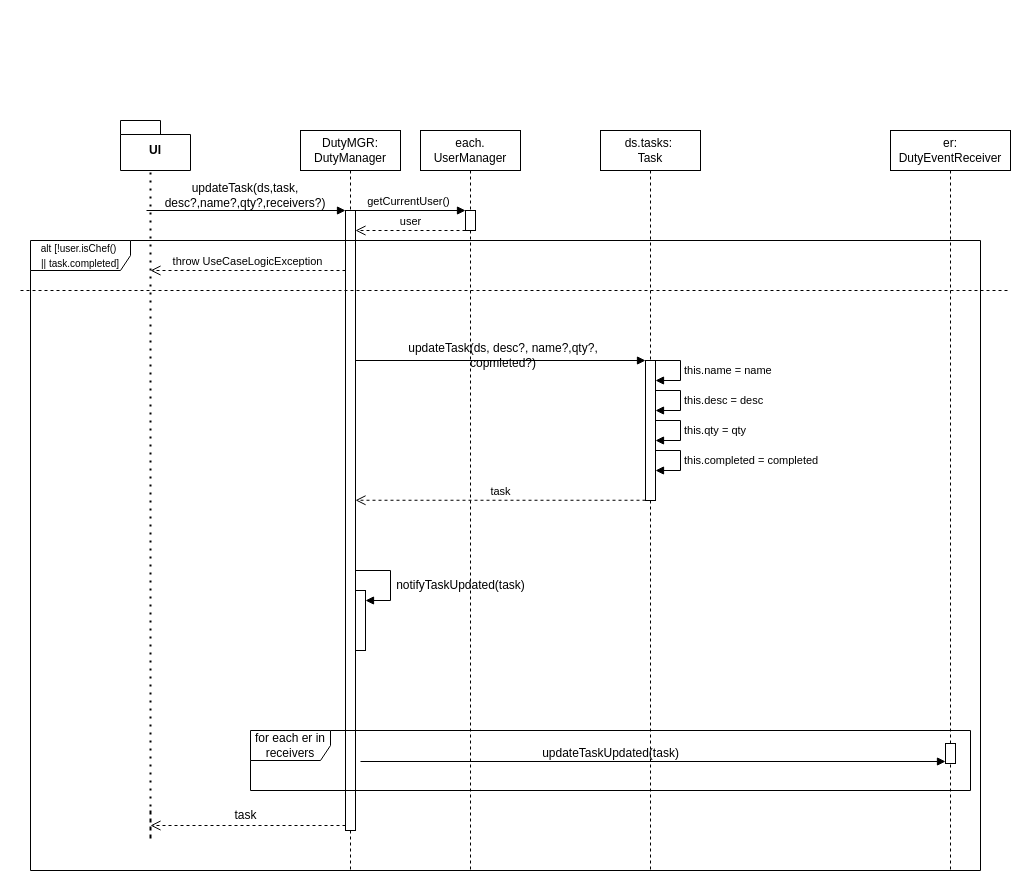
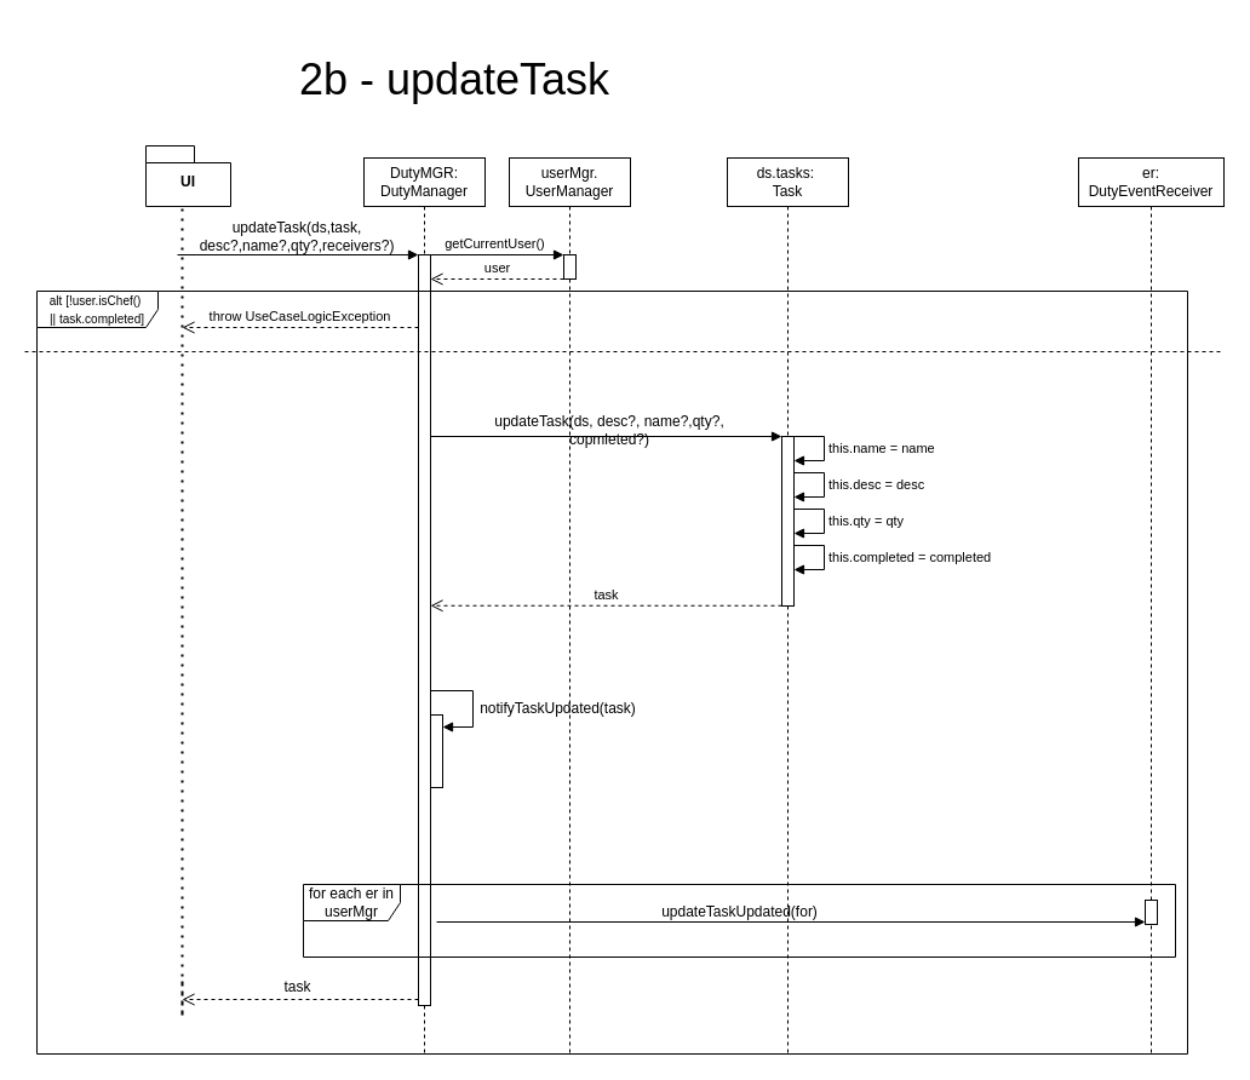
  <mxCell id="0" />
  <mxCell id="1" parent="0" />
  <mxCell id="2" value="UI" style="shape=folder;fontStyle=1;spacingTop=10;tabWidth=40;tabHeight=14;tabPosition=left;html=1;whiteSpace=wrap;" vertex="1" parent="1"><mxGeometry x="120" y="120" width="70" height="50" as="geometry" /></mxCell>
  <mxCell id="3" value="" style="endArrow=none;dashed=1;html=1;dashPattern=1 3;strokeWidth=2;rounded=0;entryX=0.5;entryY=1;entryDx=0;entryDy=0;entryPerimeter=0;" edge="1" parent="1"><mxGeometry width="50" height="50" relative="1" as="geometry"><mxPoint x="150" y="810" as="sourcePoint" /><mxPoint x="150" y="170" as="targetPoint" /><Array as="points"><mxPoint x="150" y="840" /></Array></mxGeometry></mxCell>
  <mxCell id="4" value="DutyMGR:&lt;div&gt;DutyManager&lt;/div&gt;" style="shape=umlLifeline;perimeter=lifelinePerimeter;whiteSpace=wrap;html=1;container=1;dropTarget=0;collapsible=0;recursiveResize=0;outlineConnect=0;portConstraint=eastwest;newEdgeStyle={&quot;curved&quot;:0,&quot;rounded&quot;:0};" vertex="1" parent="1"><mxGeometry x="300" y="130" width="100" height="740" as="geometry" /></mxCell>
  <mxCell id="5" value="" style="html=1;points=[[0,0,0,0,5],[0,1,0,0,-5],[1,0,0,0,5],[1,1,0,0,-5]];perimeter=orthogonalPerimeter;outlineConnect=0;targetShapes=umlLifeline;portConstraint=eastwest;newEdgeStyle={&quot;curved&quot;:0,&quot;rounded&quot;:0};" vertex="1" parent="4"><mxGeometry x="45" y="80" width="10" height="620" as="geometry" /></mxCell>
  <mxCell id="6" value="" style="html=1;verticalAlign=bottom;endArrow=open;dashed=1;endSize=8;curved=0;rounded=0;exitX=0;exitY=1;exitDx=0;exitDy=-5;" edge="1" parent="4" source="5"><mxGeometry relative="1" as="geometry"><mxPoint x="-150" y="695" as="targetPoint" /></mxGeometry></mxCell>
  <mxCell id="7" value="" style="html=1;points=[[0,0,0,0,5],[0,1,0,0,-5],[1,0,0,0,5],[1,1,0,0,-5]];perimeter=orthogonalPerimeter;outlineConnect=0;targetShapes=umlLifeline;portConstraint=eastwest;newEdgeStyle={&quot;curved&quot;:0,&quot;rounded&quot;:0};" vertex="1" parent="4"><mxGeometry x="55" y="460" width="10" height="60" as="geometry" /></mxCell>
  <mxCell id="8" value="" style="html=1;align=left;spacingLeft=2;endArrow=block;rounded=0;edgeStyle=orthogonalEdgeStyle;curved=0;rounded=0;" edge="1" parent="4" target="7"><mxGeometry relative="1" as="geometry"><mxPoint x="55" y="410" as="sourcePoint" /><Array as="points"><mxPoint x="55" y="440" /><mxPoint x="90" y="440" /><mxPoint x="90" y="470" /></Array></mxGeometry></mxCell>
  <mxCell id="9" value="" style="html=1;verticalAlign=bottom;endArrow=block;curved=0;rounded=0;" edge="1" parent="1"><mxGeometry relative="1" as="geometry"><mxPoint x="355" y="360" as="sourcePoint" /><mxPoint x="645" y="360" as="targetPoint" /><mxPoint as="offset" /></mxGeometry></mxCell>
  <mxCell id="10" value="ds.tasks:&amp;nbsp;&lt;div&gt;Task&lt;/div&gt;" style="shape=umlLifeline;perimeter=lifelinePerimeter;whiteSpace=wrap;html=1;container=1;dropTarget=0;collapsible=0;recursiveResize=0;outlineConnect=0;portConstraint=eastwest;newEdgeStyle={&quot;curved&quot;:0,&quot;rounded&quot;:0};" vertex="1" parent="1"><mxGeometry x="600" y="130" width="100" height="740" as="geometry" /></mxCell>
  <mxCell id="11" value="" style="html=1;points=[[0,0,0,0,5],[0,1,0,0,-5],[1,0,0,0,5],[1,1,0,0,-5]];perimeter=orthogonalPerimeter;outlineConnect=0;targetShapes=umlLifeline;portConstraint=eastwest;newEdgeStyle={&quot;curved&quot;:0,&quot;rounded&quot;:0};" vertex="1" parent="10"><mxGeometry x="45" y="230" width="10" height="140" as="geometry" /></mxCell>
  <mxCell id="12" value="this.name = name" style="html=1;align=left;spacingLeft=2;endArrow=block;rounded=0;edgeStyle=orthogonalEdgeStyle;curved=0;rounded=0;" edge="1" parent="10"><mxGeometry relative="1" as="geometry"><mxPoint x="55" y="230" as="sourcePoint" /><Array as="points"><mxPoint x="80" y="230" /><mxPoint x="80" y="250" /></Array><mxPoint x="55" y="250" as="targetPoint" /></mxGeometry></mxCell>
  <mxCell id="13" value="er:&lt;div&gt;DutyEventReceiver&lt;/div&gt;" style="shape=umlLifeline;perimeter=lifelinePerimeter;whiteSpace=wrap;html=1;container=1;dropTarget=0;collapsible=0;recursiveResize=0;outlineConnect=0;portConstraint=eastwest;newEdgeStyle={&quot;curved&quot;:0,&quot;rounded&quot;:0};" vertex="1" parent="1"><mxGeometry x="890" y="130" width="120" height="740" as="geometry" /></mxCell>
  <mxCell id="14" value="" style="html=1;points=[[0,0,0,0,5],[0,1,0,0,-5],[1,0,0,0,5],[1,1,0,0,-5]];perimeter=orthogonalPerimeter;outlineConnect=0;targetShapes=umlLifeline;portConstraint=eastwest;newEdgeStyle={&quot;curved&quot;:0,&quot;rounded&quot;:0};" vertex="1" parent="13"><mxGeometry x="55" y="613" width="10" height="20" as="geometry" /></mxCell>
  <mxCell id="15" value="" style="html=1;verticalAlign=bottom;endArrow=block;curved=0;rounded=0;" edge="1" parent="1" target="14"><mxGeometry relative="1" as="geometry"><mxPoint x="360" y="761" as="sourcePoint" /><mxPoint x="1170" y="760" as="targetPoint" /></mxGeometry></mxCell>
  <mxCell id="16" value="&lt;font style=&quot;font-size: 10px;&quot;&gt;alt [!user.isChef()&amp;nbsp;&lt;/font&gt;&lt;div&gt;&lt;font style=&quot;font-size: 10px;&quot;&gt;|| task.completed]&lt;/font&gt;&lt;/div&gt;" style="shape=umlFrame;whiteSpace=wrap;html=1;pointerEvents=0;width=100;height=30;" vertex="1" parent="1"><mxGeometry y="240" width="950" height="630" as="geometry" x="30" /></mxCell>
  <mxCell id="17" value="" style="endArrow=none;dashed=1;html=1;rounded=0;" edge="1" parent="1"><mxGeometry width="50" height="50" relative="1" as="geometry"><mxPoint x="20" y="290" as="sourcePoint" /><mxPoint x="1010" y="290" as="targetPoint" /></mxGeometry></mxCell>
- <mxCell id="18" value="for each er in receivers" style="shape=umlFrame;whiteSpace=wrap;html=1;pointerEvents=0;width=80;height=30;" vertex="1" parent="1"><mxGeometry x="250" y="730" width="720" height="60" as="geometry" /></mxCell>
+ <mxCell id="18" value="for each er in userMgr" style="shape=umlFrame;whiteSpace=wrap;html=1;pointerEvents=0;width=80;height=30;" vertex="1" parent="1"><mxGeometry x="250" y="730" width="720" height="60" as="geometry" /></mxCell>
+ <mxCell id="19" value="&lt;font style=&quot;font-size: 36px;&quot;&gt;2b - updateTask&lt;/font&gt;" style="text;html=1;align=center;verticalAlign=middle;whiteSpace=wrap;rounded=0;" vertex="1" parent="1"><mxGeometry y="20" width="690" height="90" as="geometry" x="30" /></mxCell>
  <mxCell id="20" value="updateTask(ds,task, desc?,name?,qty?,receivers?)" style="text;html=1;align=center;verticalAlign=middle;whiteSpace=wrap;rounded=0;" vertex="1" parent="1"><mxGeometry x="160" y="180" width="170" height="30" as="geometry" /></mxCell>
  <mxCell id="21" value="updateTask(ds, desc?, name?,qty?, copmleted?)" style="text;html=1;align=center;verticalAlign=middle;whiteSpace=wrap;rounded=0;" vertex="1" parent="1"><mxGeometry x="400" y="340" width="206" height="30" as="geometry" /></mxCell>
  <mxCell id="22" value="" style="dashed=0;outlineConnect=0;html=1;align=center;labelPosition=center;verticalLabelPosition=bottom;verticalAlign=top;shape=mxgraph.webicons.stackoverflow;gradientColor=#DFDEDE" vertex="1" parent="1"><mxGeometry x="250" y="700" height="28.5" as="geometry" /></mxCell>
  <mxCell id="23" value="notifyTaskUpdated(task)" style="text;html=1;align=center;verticalAlign=middle;resizable=0;points=[];autosize=1;strokeColor=none;fillColor=none;" vertex="1" parent="1"><mxGeometry x="385" y="570" width="150" height="30" as="geometry" /></mxCell>
- <mxCell id="24" value="updateTaskUpdated(task)" style="text;html=1;align=center;verticalAlign=middle;resizable=0;points=[];autosize=1;strokeColor=none;fillColor=none;" vertex="1" parent="1"><mxGeometry x="530" y="738" width="160" height="30" as="geometry" /></mxCell>
+ <mxCell id="24" value="updateTaskUpdated(for)" style="text;html=1;align=center;verticalAlign=middle;resizable=0;points=[];autosize=1;strokeColor=none;fillColor=none;" vertex="1" parent="1"><mxGeometry x="530" y="738" width="160" height="30" as="geometry" /></mxCell>
  <mxCell id="25" value="task" style="text;html=1;align=center;verticalAlign=middle;resizable=0;points=[];autosize=1;strokeColor=none;fillColor=none;" vertex="1" parent="1"><mxGeometry x="220" y="800" width="50" height="30" as="geometry" /></mxCell>
  <mxCell id="26" value="" style="html=1;verticalAlign=bottom;endArrow=block;curved=0;rounded=0;entryX=0;entryY=0;entryDx=0;entryDy=5;" edge="1" parent="1"><mxGeometry relative="1" as="geometry"><mxPoint x="146" y="210" as="sourcePoint" /><mxPoint x="345" y="210" as="targetPoint" /></mxGeometry></mxCell>
  <mxCell id="27" value="getCurrentUser()" style="html=1;verticalAlign=bottom;endArrow=block;curved=0;rounded=0;" edge="1" parent="1" target="29"><mxGeometry width="80" relative="1" as="geometry"><mxPoint x="350" y="210" as="sourcePoint" /><mxPoint x="430" y="210" as="targetPoint" /></mxGeometry></mxCell>
- <mxCell id="28" value="each.&lt;div&gt;UserManager&lt;/div&gt;" style="shape=umlLifeline;perimeter=lifelinePerimeter;whiteSpace=wrap;html=1;container=1;dropTarget=0;collapsible=0;recursiveResize=0;outlineConnect=0;portConstraint=eastwest;newEdgeStyle={&quot;curved&quot;:0,&quot;rounded&quot;:0};" vertex="1" parent="1"><mxGeometry x="420" y="130" width="100" height="740" as="geometry" /></mxCell>
+ <mxCell id="28" value="userMgr.&lt;div&gt;UserManager&lt;/div&gt;" style="shape=umlLifeline;perimeter=lifelinePerimeter;whiteSpace=wrap;html=1;container=1;dropTarget=0;collapsible=0;recursiveResize=0;outlineConnect=0;portConstraint=eastwest;newEdgeStyle={&quot;curved&quot;:0,&quot;rounded&quot;:0};" vertex="1" parent="1"><mxGeometry x="420" y="130" width="100" height="740" as="geometry" /></mxCell>
  <mxCell id="29" value="" style="html=1;points=[[0,0,0,0,5],[0,1,0,0,-5],[1,0,0,0,5],[1,1,0,0,-5]];perimeter=orthogonalPerimeter;outlineConnect=0;targetShapes=umlLifeline;portConstraint=eastwest;newEdgeStyle={&quot;curved&quot;:0,&quot;rounded&quot;:0};" vertex="1" parent="28"><mxGeometry x="45" y="80" width="10" height="20" as="geometry" /></mxCell>
  <mxCell id="30" value="user" style="html=1;verticalAlign=bottom;endArrow=open;dashed=1;endSize=8;curved=0;rounded=0;" edge="1" parent="1"><mxGeometry relative="1" as="geometry"><mxPoint x="465" y="230" as="sourcePoint" /><mxPoint x="355" y="230" as="targetPoint" /></mxGeometry></mxCell>
  <mxCell id="31" value="throw UseCaseLogicException" style="html=1;verticalAlign=bottom;endArrow=open;dashed=1;endSize=8;curved=0;rounded=0;" edge="1" parent="1" source="5"><mxGeometry relative="1" as="geometry"><mxPoint x="270" y="270" as="sourcePoint" /><mxPoint x="150" y="270" as="targetPoint" /></mxGeometry></mxCell>
  <mxCell id="32" value="this.desc = desc" style="html=1;align=left;spacingLeft=2;endArrow=block;rounded=0;edgeStyle=orthogonalEdgeStyle;curved=0;rounded=0;" edge="1" parent="1"><mxGeometry relative="1" as="geometry"><mxPoint x="655" y="390" as="sourcePoint" /><Array as="points"><mxPoint x="680" y="390" /><mxPoint x="680" y="410" /></Array><mxPoint x="655" y="410" as="targetPoint" /></mxGeometry></mxCell>
  <mxCell id="33" value="this.qty = qty" style="html=1;align=left;spacingLeft=2;endArrow=block;rounded=0;edgeStyle=orthogonalEdgeStyle;curved=0;rounded=0;" edge="1" parent="1"><mxGeometry relative="1" as="geometry"><mxPoint x="655" y="420" as="sourcePoint" /><Array as="points"><mxPoint x="680" y="420" /><mxPoint x="680" y="440" /></Array><mxPoint x="655" y="440" as="targetPoint" /></mxGeometry></mxCell>
  <mxCell id="34" value="this.completed = completed" style="html=1;align=left;spacingLeft=2;endArrow=block;rounded=0;edgeStyle=orthogonalEdgeStyle;curved=0;rounded=0;" edge="1" parent="1"><mxGeometry relative="1" as="geometry"><mxPoint x="655" y="450" as="sourcePoint" /><Array as="points"><mxPoint x="680" y="450" /><mxPoint x="680" y="470" /></Array><mxPoint x="655" y="470" as="targetPoint" /></mxGeometry></mxCell>
  <mxCell id="35" value="task" style="html=1;verticalAlign=bottom;endArrow=open;dashed=1;endSize=8;curved=0;rounded=0;" edge="1" parent="1"><mxGeometry relative="1" as="geometry"><mxPoint x="645" y="499.76" as="sourcePoint" /><mxPoint x="355" y="499.76" as="targetPoint" /></mxGeometry></mxCell>
